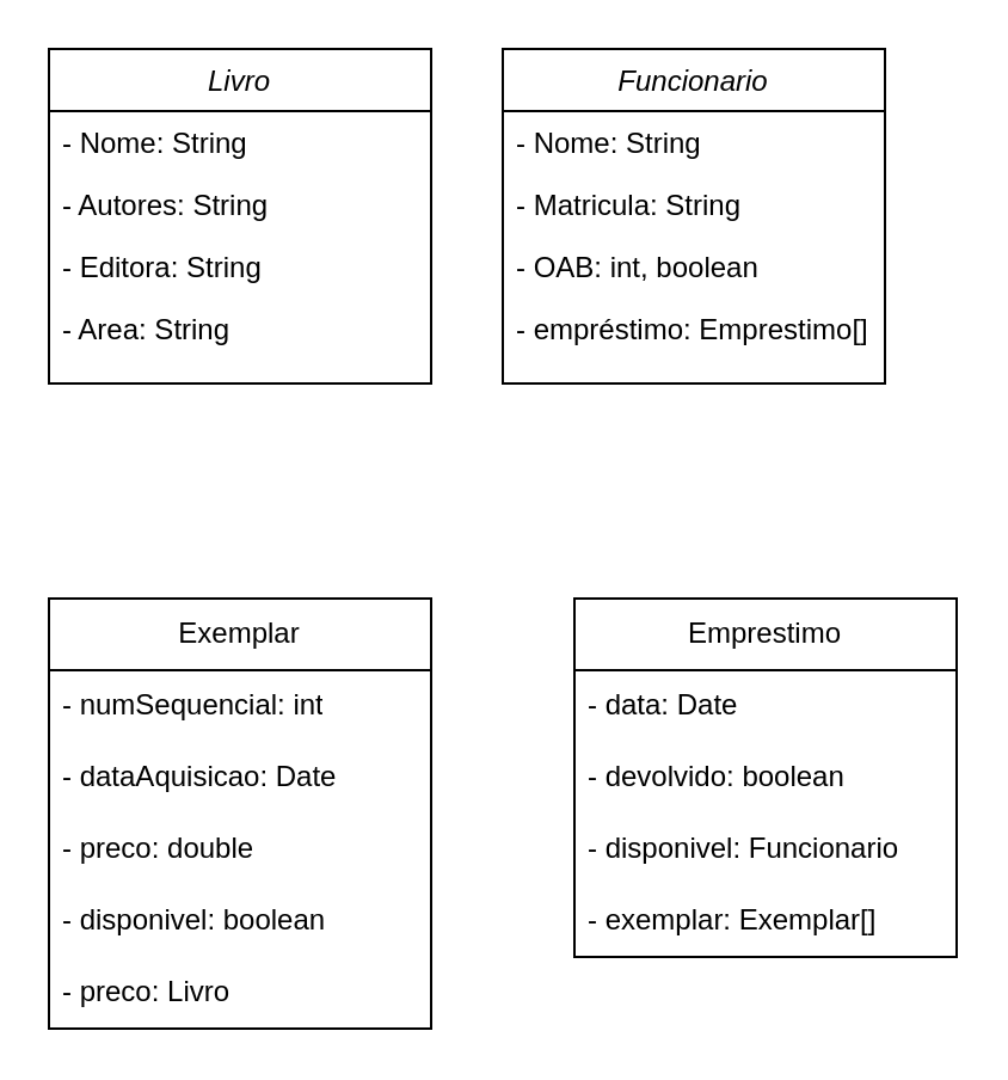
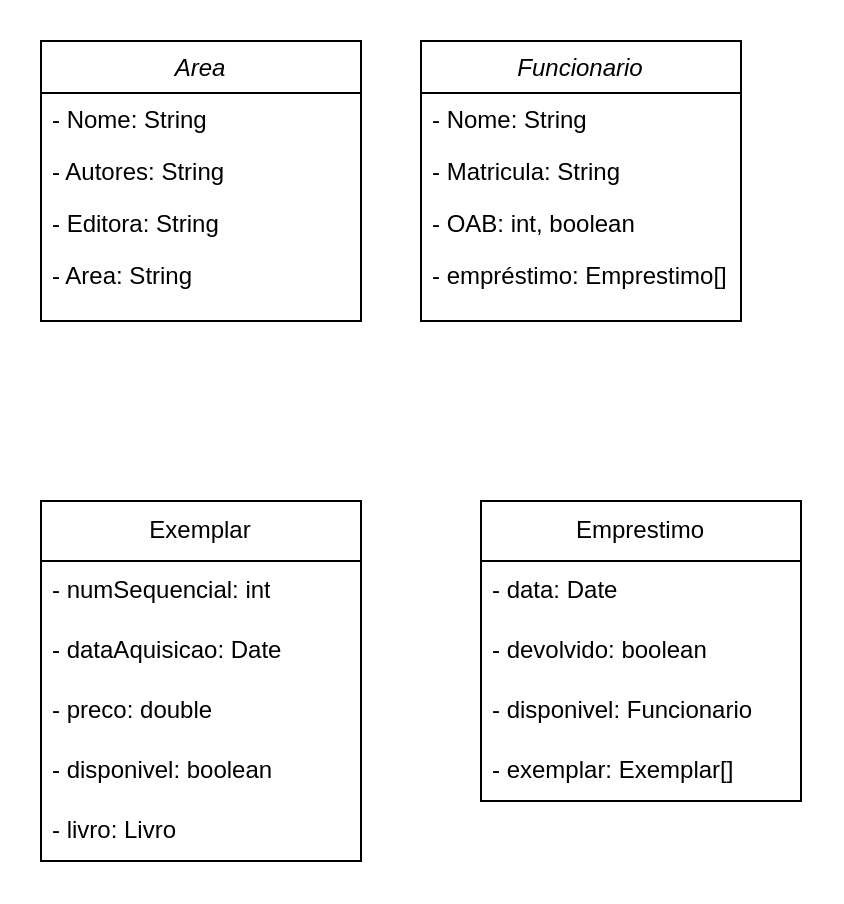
  <mxCell id="0" />
  <mxCell id="1" parent="0" />
- <mxCell id="2" value="Livro" style="swimlane;fontStyle=2;align=center;verticalAlign=top;childLayout=stackLayout;horizontal=1;startSize=26;horizontalStack=0;resizeParent=1;resizeLast=0;collapsible=1;marginBottom=0;rounded=0;shadow=0;strokeWidth=1;" parent="1" vertex="1"><mxGeometry x="20" y="20" width="160" height="140" as="geometry"><mxRectangle x="220" y="90" width="160" height="26" as="alternateBounds" /></mxGeometry></mxCell>
+ <mxCell id="2" value="Area" style="swimlane;fontStyle=2;align=center;verticalAlign=top;childLayout=stackLayout;horizontal=1;startSize=26;horizontalStack=0;resizeParent=1;resizeLast=0;collapsible=1;marginBottom=0;rounded=0;shadow=0;strokeWidth=1;" parent="1" vertex="1"><mxGeometry x="20" y="20" width="160" height="140" as="geometry"><mxRectangle x="220" y="90" width="160" height="26" as="alternateBounds" /></mxGeometry></mxCell>
  <mxCell id="3" value="- Nome: String" style="text;align=left;verticalAlign=top;spacingLeft=4;spacingRight=4;overflow=hidden;rotatable=0;points=[[0,0.5],[1,0.5]];portConstraint=eastwest;" parent="2" vertex="1"><mxGeometry y="26" width="160" height="26" as="geometry" /></mxCell>
  <mxCell id="4" value="- Autores: String" style="text;align=left;verticalAlign=top;spacingLeft=4;spacingRight=4;overflow=hidden;rotatable=0;points=[[0,0.5],[1,0.5]];portConstraint=eastwest;rounded=0;shadow=0;html=0;" parent="2" vertex="1"><mxGeometry y="52" width="160" height="26" as="geometry" /></mxCell>
  <mxCell id="5" value="- Editora: String" style="text;align=left;verticalAlign=top;spacingLeft=4;spacingRight=4;overflow=hidden;rotatable=0;points=[[0,0.5],[1,0.5]];portConstraint=eastwest;rounded=0;shadow=0;html=0;" parent="2" vertex="1"><mxGeometry y="78" width="160" height="26" as="geometry" /></mxCell>
  <mxCell id="6" value="- Area: String" style="text;align=left;verticalAlign=top;spacingLeft=4;spacingRight=4;overflow=hidden;rotatable=0;points=[[0,0.5],[1,0.5]];portConstraint=eastwest;rounded=0;shadow=0;html=0;" vertex="1" parent="2"><mxGeometry y="104" width="160" height="26" as="geometry" /></mxCell>
  <mxCell id="7" value="Funcionario" style="swimlane;fontStyle=2;align=center;verticalAlign=top;childLayout=stackLayout;horizontal=1;startSize=26;horizontalStack=0;resizeParent=1;resizeLast=0;collapsible=1;marginBottom=0;rounded=0;shadow=0;strokeWidth=1;" vertex="1" parent="1"><mxGeometry x="210" y="20" width="160" height="140" as="geometry"><mxRectangle x="410" y="90" width="160" height="26" as="alternateBounds" /></mxGeometry></mxCell>
  <mxCell id="8" value="- Nome: String" style="text;align=left;verticalAlign=top;spacingLeft=4;spacingRight=4;overflow=hidden;rotatable=0;points=[[0,0.5],[1,0.5]];portConstraint=eastwest;" vertex="1" parent="7"><mxGeometry y="26" width="160" height="26" as="geometry" /></mxCell>
  <mxCell id="9" value="- Matricula: String" style="text;align=left;verticalAlign=top;spacingLeft=4;spacingRight=4;overflow=hidden;rotatable=0;points=[[0,0.5],[1,0.5]];portConstraint=eastwest;rounded=0;shadow=0;html=0;" vertex="1" parent="7"><mxGeometry y="52" width="160" height="26" as="geometry" /></mxCell>
  <mxCell id="10" value="- OAB: int, boolean" style="text;align=left;verticalAlign=top;spacingLeft=4;spacingRight=4;overflow=hidden;rotatable=0;points=[[0,0.5],[1,0.5]];portConstraint=eastwest;rounded=0;shadow=0;html=0;" vertex="1" parent="7"><mxGeometry y="78" width="160" height="26" as="geometry" /></mxCell>
  <mxCell id="11" value="- empréstimo: Emprestimo[]" style="text;align=left;verticalAlign=top;spacingLeft=4;spacingRight=4;overflow=hidden;rotatable=0;points=[[0,0.5],[1,0.5]];portConstraint=eastwest;rounded=0;shadow=0;html=0;" vertex="1" parent="7"><mxGeometry y="104" width="160" height="26" as="geometry" /></mxCell>
  <mxCell id="12" value="Exemplar" style="swimlane;fontStyle=0;childLayout=stackLayout;horizontal=1;startSize=30;horizontalStack=0;resizeParent=1;resizeParentMax=0;resizeLast=0;collapsible=1;marginBottom=0;whiteSpace=wrap;html=1;" vertex="1" parent="1"><mxGeometry x="20" y="250" width="160" height="180" as="geometry"><mxRectangle x="290" y="340" width="60" height="30" as="alternateBounds" /></mxGeometry></mxCell>
  <mxCell id="13" value="- numSequencial: int" style="text;strokeColor=none;fillColor=none;align=left;verticalAlign=middle;spacingLeft=4;spacingRight=4;overflow=hidden;points=[[0,0.5],[1,0.5]];portConstraint=eastwest;rotatable=0;whiteSpace=wrap;html=1;" vertex="1" parent="12"><mxGeometry y="30" width="160" height="30" as="geometry" /></mxCell>
  <mxCell id="14" value="- dataAquisicao: Date" style="text;strokeColor=none;fillColor=none;align=left;verticalAlign=middle;spacingLeft=4;spacingRight=4;overflow=hidden;points=[[0,0.5],[1,0.5]];portConstraint=eastwest;rotatable=0;whiteSpace=wrap;html=1;" vertex="1" parent="12"><mxGeometry y="60" width="160" height="30" as="geometry" /></mxCell>
  <mxCell id="15" value="- preco: double" style="text;strokeColor=none;fillColor=none;align=left;verticalAlign=middle;spacingLeft=4;spacingRight=4;overflow=hidden;points=[[0,0.5],[1,0.5]];portConstraint=eastwest;rotatable=0;whiteSpace=wrap;html=1;" vertex="1" parent="12"><mxGeometry y="90" width="160" height="30" as="geometry" /></mxCell>
  <mxCell id="16" value="- disponivel: boolean" style="text;strokeColor=none;fillColor=none;align=left;verticalAlign=middle;spacingLeft=4;spacingRight=4;overflow=hidden;points=[[0,0.5],[1,0.5]];portConstraint=eastwest;rotatable=0;whiteSpace=wrap;html=1;" vertex="1" parent="12"><mxGeometry y="120" width="160" height="30" as="geometry" /></mxCell>
- <mxCell id="17" value="- preco: Livro" style="text;strokeColor=none;fillColor=none;align=left;verticalAlign=middle;spacingLeft=4;spacingRight=4;overflow=hidden;points=[[0,0.5],[1,0.5]];portConstraint=eastwest;rotatable=0;whiteSpace=wrap;html=1;" vertex="1" parent="12"><mxGeometry y="150" width="160" height="30" as="geometry" /></mxCell>
+ <mxCell id="17" value="- livro: Livro" style="text;strokeColor=none;fillColor=none;align=left;verticalAlign=middle;spacingLeft=4;spacingRight=4;overflow=hidden;points=[[0,0.5],[1,0.5]];portConstraint=eastwest;rotatable=0;whiteSpace=wrap;html=1;" vertex="1" parent="12"><mxGeometry y="150" width="160" height="30" as="geometry" /></mxCell>
  <mxCell id="18" value="Emprestimo" style="swimlane;fontStyle=0;childLayout=stackLayout;horizontal=1;startSize=30;horizontalStack=0;resizeParent=1;resizeParentMax=0;resizeLast=0;collapsible=1;marginBottom=0;whiteSpace=wrap;html=1;" vertex="1" parent="1"><mxGeometry x="240" y="250" width="160" height="150" as="geometry"><mxRectangle x="290" y="340" width="60" height="30" as="alternateBounds" /></mxGeometry></mxCell>
  <mxCell id="19" value="- data: Date" style="text;strokeColor=none;fillColor=none;align=left;verticalAlign=middle;spacingLeft=4;spacingRight=4;overflow=hidden;points=[[0,0.5],[1,0.5]];portConstraint=eastwest;rotatable=0;whiteSpace=wrap;html=1;" vertex="1" parent="18"><mxGeometry y="30" width="160" height="30" as="geometry" /></mxCell>
  <mxCell id="20" value="- devolvido: boolean" style="text;strokeColor=none;fillColor=none;align=left;verticalAlign=middle;spacingLeft=4;spacingRight=4;overflow=hidden;points=[[0,0.5],[1,0.5]];portConstraint=eastwest;rotatable=0;whiteSpace=wrap;html=1;" vertex="1" parent="18"><mxGeometry y="60" width="160" height="30" as="geometry" /></mxCell>
  <mxCell id="21" value="- disponivel: Funcionario" style="text;strokeColor=none;fillColor=none;align=left;verticalAlign=middle;spacingLeft=4;spacingRight=4;overflow=hidden;points=[[0,0.5],[1,0.5]];portConstraint=eastwest;rotatable=0;whiteSpace=wrap;html=1;" vertex="1" parent="18"><mxGeometry y="90" width="160" height="30" as="geometry" /></mxCell>
  <mxCell id="22" value="- exemplar: Exemplar[]" style="text;strokeColor=none;fillColor=none;align=left;verticalAlign=middle;spacingLeft=4;spacingRight=4;overflow=hidden;points=[[0,0.5],[1,0.5]];portConstraint=eastwest;rotatable=0;whiteSpace=wrap;html=1;" vertex="1" parent="18"><mxGeometry y="120" width="160" height="30" as="geometry" /></mxCell>
